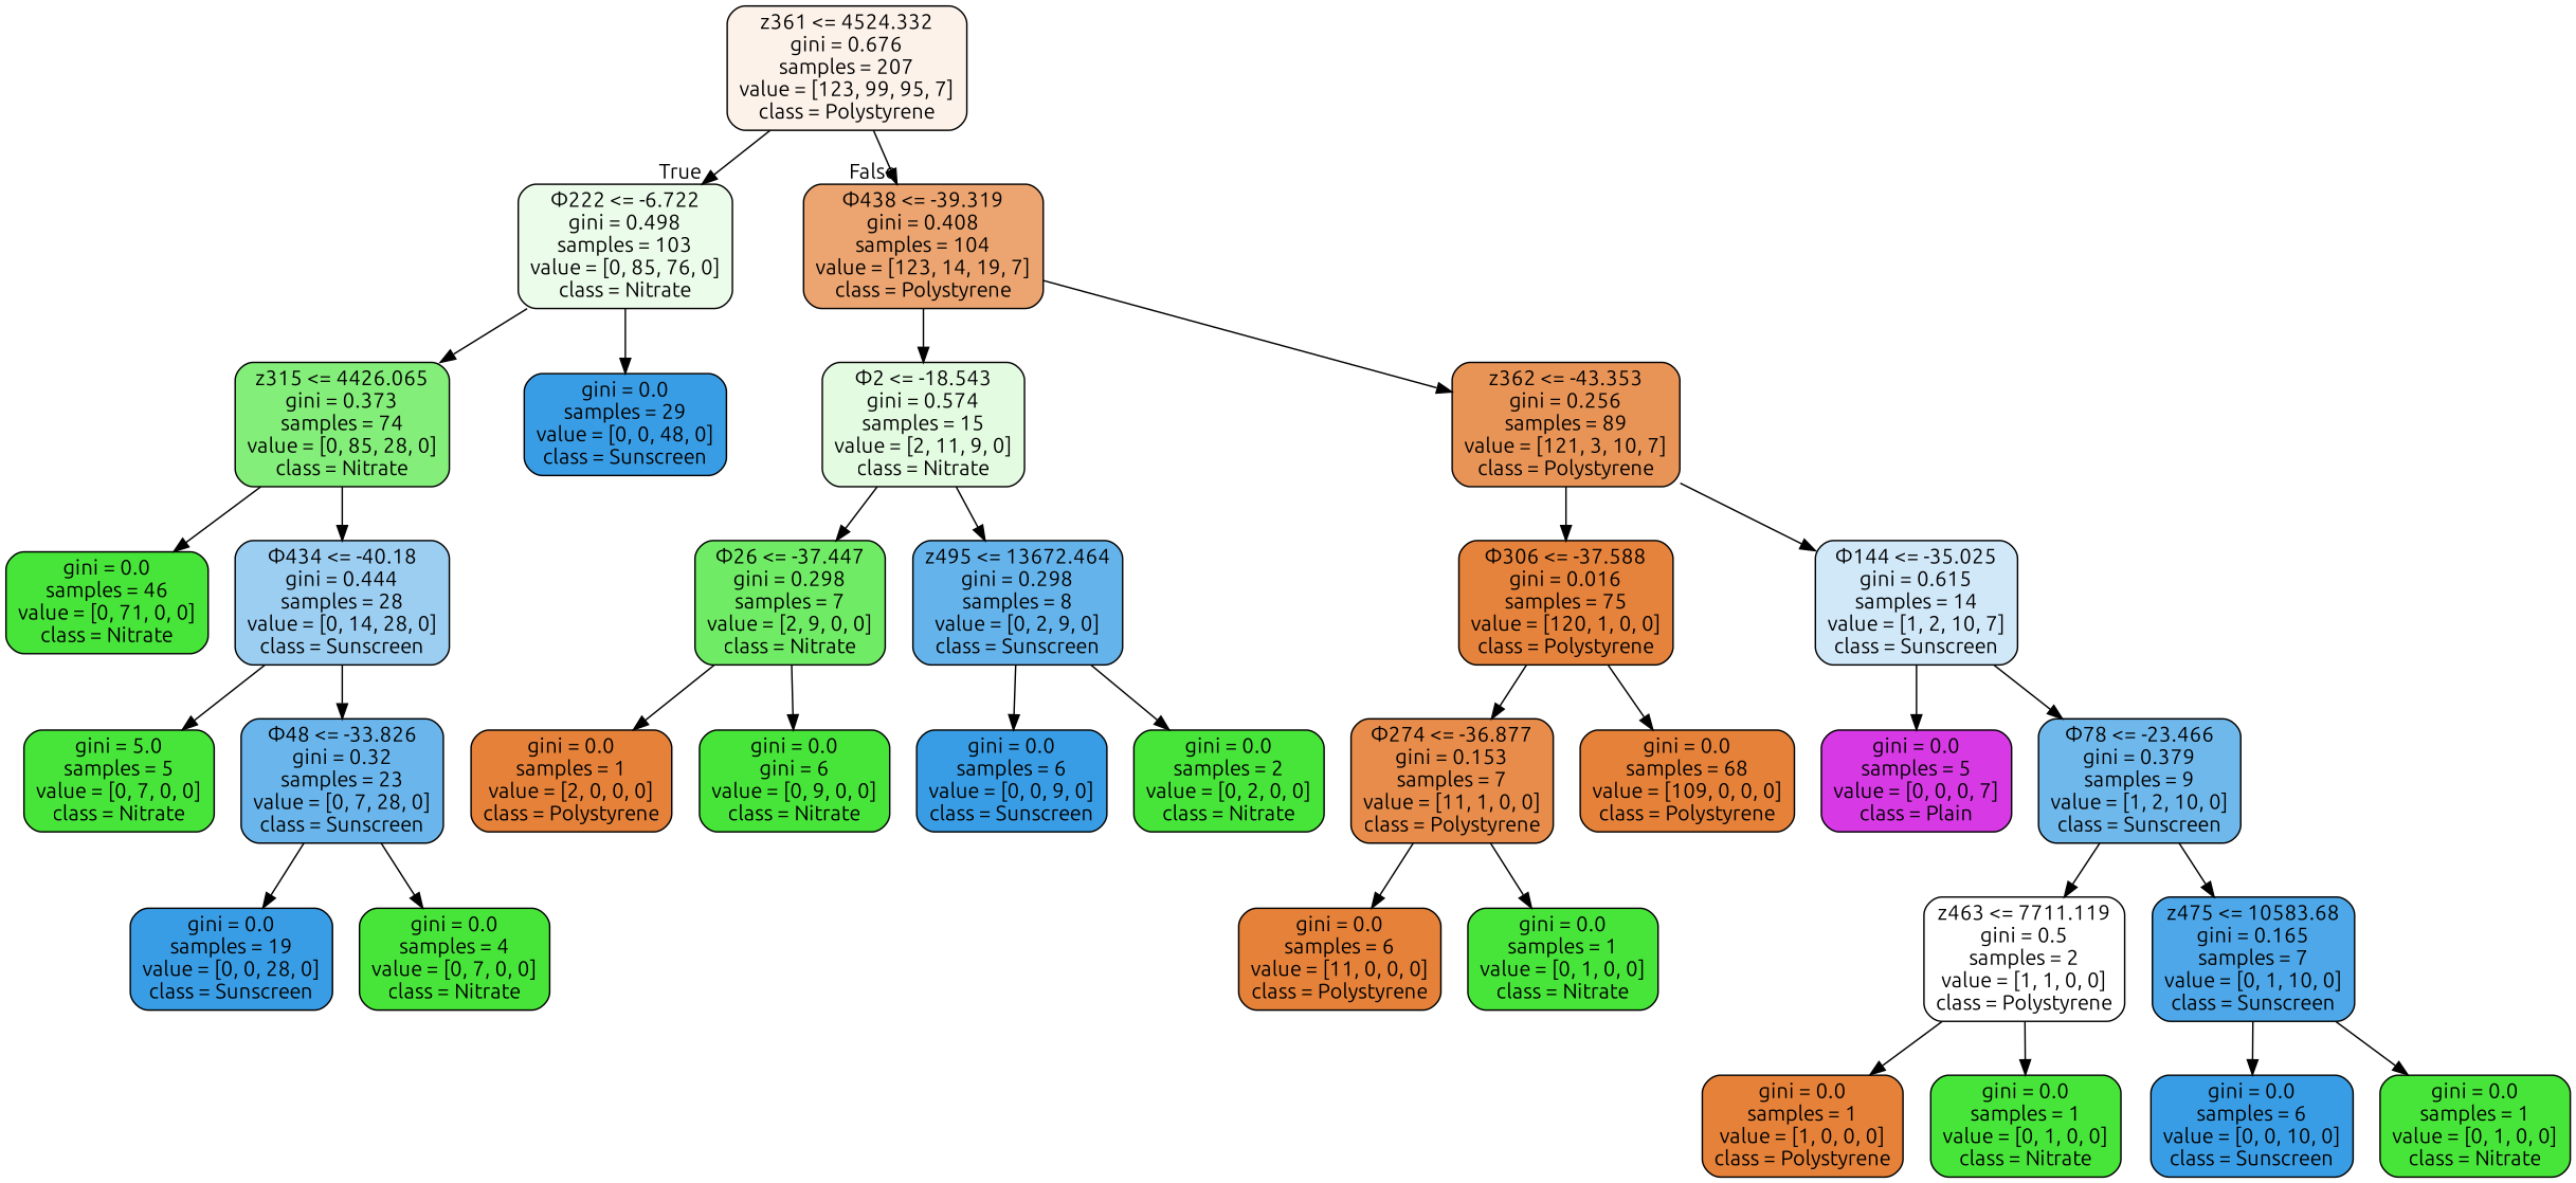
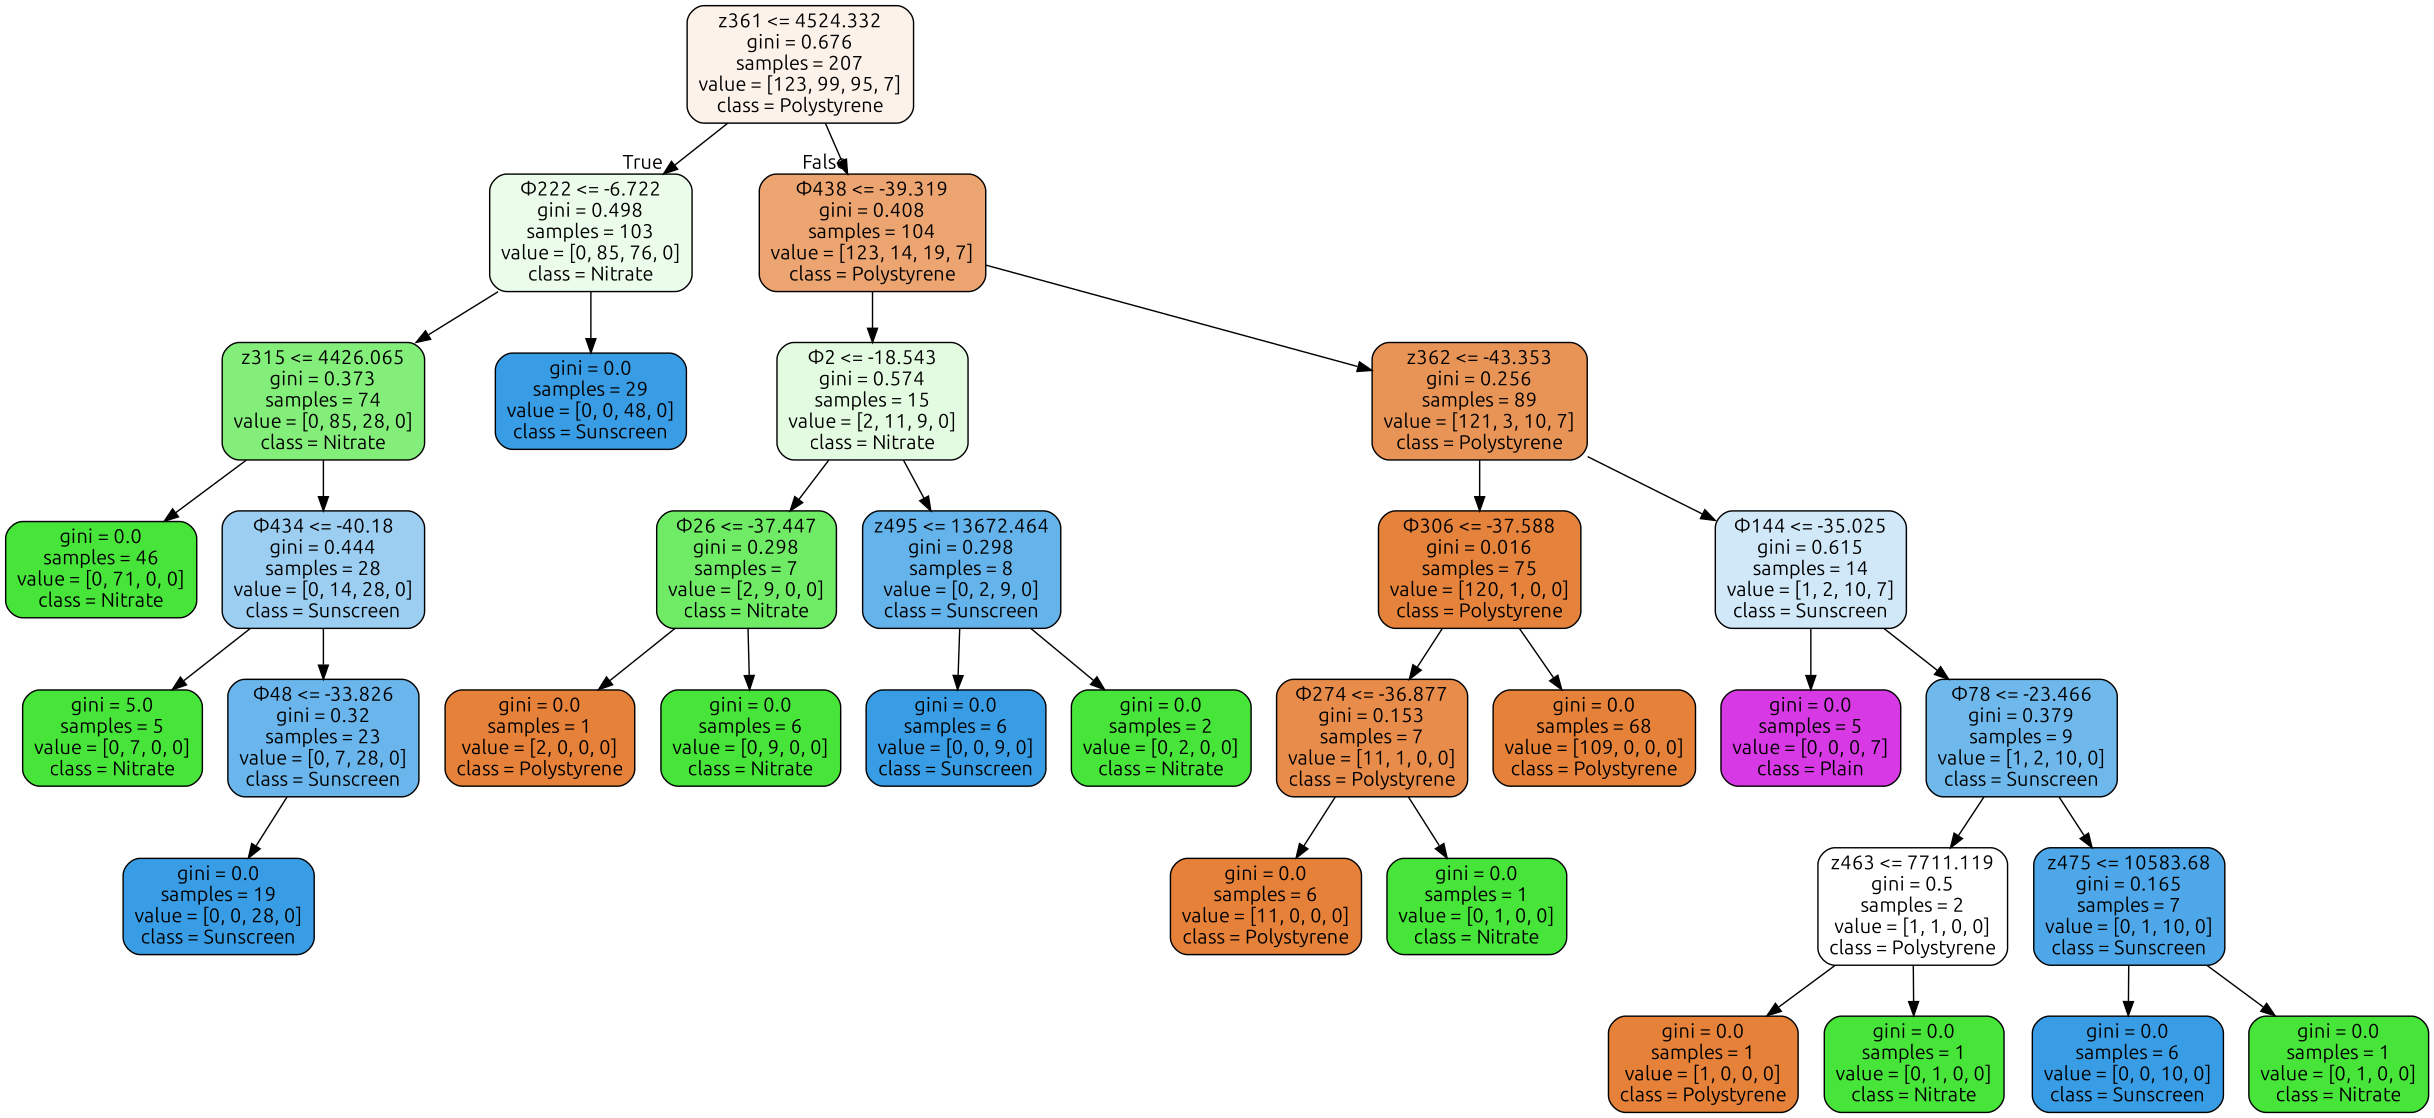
  digraph {
    fontname=Ubuntu
    node [color=black fillcolor="#47e539" fontname=Ubuntu shape=box style="filled, rounded"]
    edge [fontname=Ubuntu]
    n1 [fillcolor="#fcf2ea" label="z361 <= 4524.332\ngini = 0.676\nsamples = 207\nvalue = [123, 99, 95, 7]\nclass = Polystyrene"]
    n2 [fillcolor="#ecfcea" label="Φ222 <= -6.722\ngini = 0.498\nsamples = 103\nvalue = [0, 85, 76, 0]\nclass = Nitrate"]
    n3 [fillcolor="#eca470" label="Φ438 <= -39.319\ngini = 0.408\nsamples = 104\nvalue = [123, 14, 19, 7]\nclass = Polystyrene"]
    n4 [fillcolor="#84ee7a" label="z315 <= 4426.065\ngini = 0.373\nsamples = 74\nvalue = [0, 85, 28, 0]\nclass = Nitrate"]
    n5 [fillcolor="#399de5" label="gini = 0.0\nsamples = 29\nvalue = [0, 0, 48, 0]\nclass = Sunscreen"]
    n6 [fillcolor="#e3fbe1" label="Φ2 <= -18.543\ngini = 0.574\nsamples = 15\nvalue = [2, 11, 9, 0]\nclass = Nitrate"]
    n7 [fillcolor="#e99457" label="z362 <= -43.353\ngini = 0.256\nsamples = 89\nvalue = [121, 3, 10, 7]\nclass = Polystyrene"]
    n8 [label="gini = 0.0\nsamples = 46\nvalue = [0, 71, 0, 0]\nclass = Nitrate"]
    n9 [fillcolor="#9ccef2" label="Φ434 <= -40.18\ngini = 0.444\nsamples = 28\nvalue = [0, 14, 28, 0]\nclass = Sunscreen"]
    n10 [label="gini = 5.0\nsamples = 5\nvalue = [0, 7, 0, 0]\nclass = Nitrate"]
    n11 [fillcolor="#6ab6ec" label="Φ48 <= -33.826\ngini = 0.32\nsamples = 23\nvalue = [0, 7, 28, 0]\nclass = Sunscreen"]
    n12 [fillcolor="#399de5" label="gini = 0.0\nsamples = 19\nvalue = [0, 0, 28, 0]\nclass = Sunscreen"]
-   n13 [label="gini = 0.0\nsamples = 4\nvalue = [0, 7, 0, 0]\nclass = Nitrate"]
    n14 [fillcolor="#70eb65" label="Φ26 <= -37.447\ngini = 0.298\nsamples = 7\nvalue = [2, 9, 0, 0]\nclass = Nitrate"]
    n15 [fillcolor="#65b3eb" label="z495 <= 13672.464\ngini = 0.298\nsamples = 8\nvalue = [0, 2, 9, 0]\nclass = Sunscreen"]
    n16 [fillcolor="#e5823b" label="Φ306 <= -37.588\ngini = 0.016\nsamples = 75\nvalue = [120, 1, 0, 0]\nclass = Polystyrene"]
    n17 [fillcolor="#d1e8f9" label="Φ144 <= -35.025\ngini = 0.615\nsamples = 14\nvalue = [1, 2, 10, 7]\nclass = Sunscreen"]
    n18 [fillcolor="#e58139" label="gini = 0.0\nsamples = 1\nvalue = [2, 0, 0, 0]\nclass = Polystyrene"]
-   n19 [label="gini = 0.0\ngini = 6\nvalue = [0, 9, 0, 0]\nclass = Nitrate"]
+   n19 [label="gini = 0.0\nsamples = 6\nvalue = [0, 9, 0, 0]\nclass = Nitrate"]
    n20 [fillcolor="#399de5" label="gini = 0.0\nsamples = 6\nvalue = [0, 0, 9, 0]\nclass = Sunscreen"]
    n21 [label="gini = 0.0\nsamples = 2\nvalue = [0, 2, 0, 0]\nclass = Nitrate"]
    n22 [fillcolor="#e78c4b" label="Φ274 <= -36.877\ngini = 0.153\nsamples = 7\nvalue = [11, 1, 0, 0]\nclass = Polystyrene"]
    n23 [fillcolor="#e58139" label="gini = 0.0\nsamples = 68\nvalue = [109, 0, 0, 0]\nclass = Polystyrene"]
    n24 [fillcolor="#d739e5" label="gini = 0.0\nsamples = 5\nvalue = [0, 0, 0, 7]\nclass = Plain"]
    n25 [fillcolor="#6fb8ec" label="Φ78 <= -23.466\ngini = 0.379\nsamples = 9\nvalue = [1, 2, 10, 0]\nclass = Sunscreen"]
    n26 [fillcolor="#e58139" label="gini = 0.0\nsamples = 6\nvalue = [11, 0, 0, 0]\nclass = Polystyrene"]
    n27 [label="gini = 0.0\nsamples = 1\nvalue = [0, 1, 0, 0]\nclass = Nitrate"]
    n28 [fillcolor="#ffffff" label="z463 <= 7711.119\ngini = 0.5\nsamples = 2\nvalue = [1, 1, 0, 0]\nclass = Polystyrene"]
    n29 [fillcolor="#4da7e8" label="z475 <= 10583.68\ngini = 0.165\nsamples = 7\nvalue = [0, 1, 10, 0]\nclass = Sunscreen"]
    n30 [fillcolor="#e58139" label="gini = 0.0\nsamples = 1\nvalue = [1, 0, 0, 0]\nclass = Polystyrene"]
    n31 [label="gini = 0.0\nsamples = 1\nvalue = [0, 1, 0, 0]\nclass = Nitrate"]
    n32 [fillcolor="#399de5" label="gini = 0.0\nsamples = 6\nvalue = [0, 0, 10, 0]\nclass = Sunscreen"]
    n33 [label="gini = 0.0\nsamples = 1\nvalue = [0, 1, 0, 0]\nclass = Nitrate"]
    n1 -> n2 [headlabel=True labelangle=45 labeldistance=2.5]
    n1 -> n3 [headlabel=False labelangle=-45 labeldistance=2.5]
    n2 -> n4
    n2 -> n5
    n3 -> n6
    n3 -> n7
    n4 -> n8
    n4 -> n9
    n6 -> n14
    n6 -> n15
    n7 -> n16
    n7 -> n17
    n9 -> n10
    n9 -> n11
    n11 -> n12
-   n11 -> n13
    n14 -> n18
    n14 -> n19
    n15 -> n20
    n15 -> n21
    n16 -> n22
    n16 -> n23
    n17 -> n24
    n17 -> n25
    n22 -> n26
    n22 -> n27
    n25 -> n28
    n25 -> n29
    n28 -> n30
    n28 -> n31
    n29 -> n32
    n29 -> n33
  }
